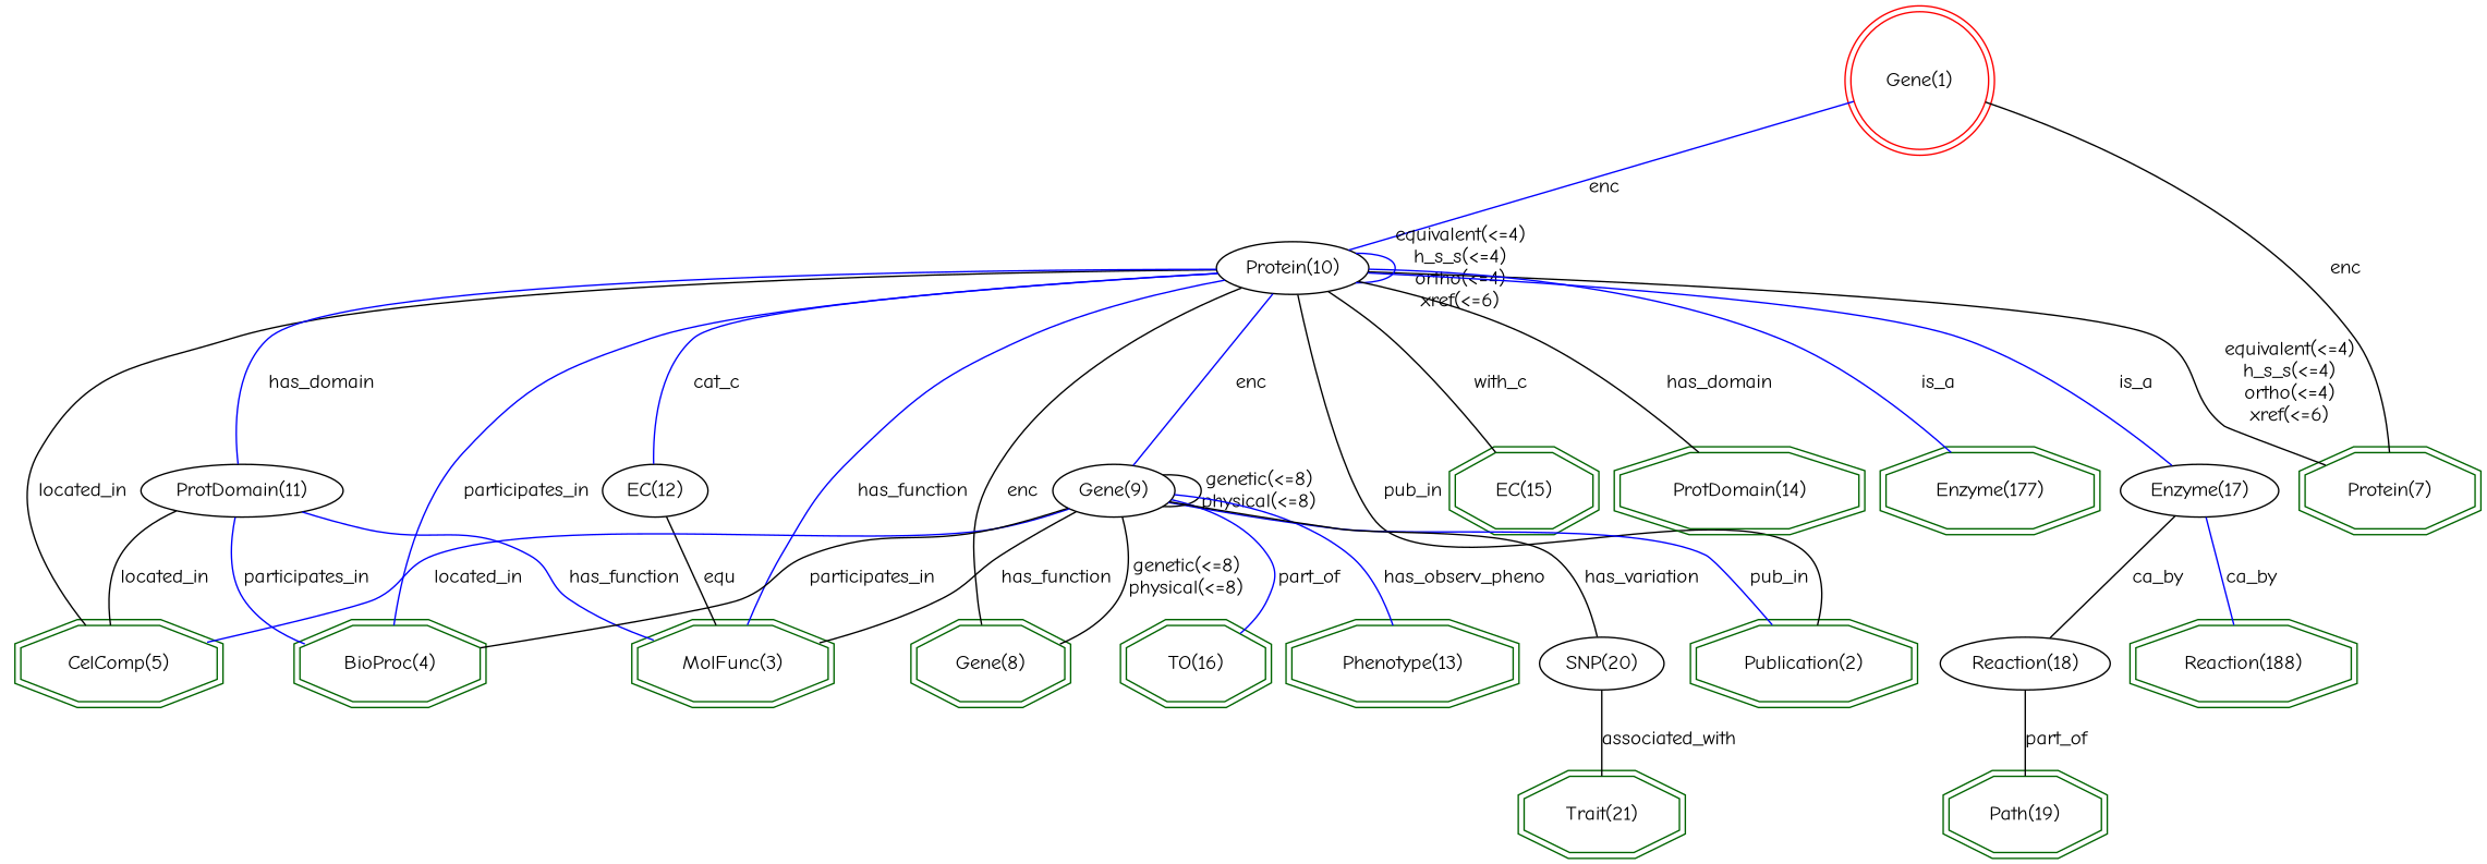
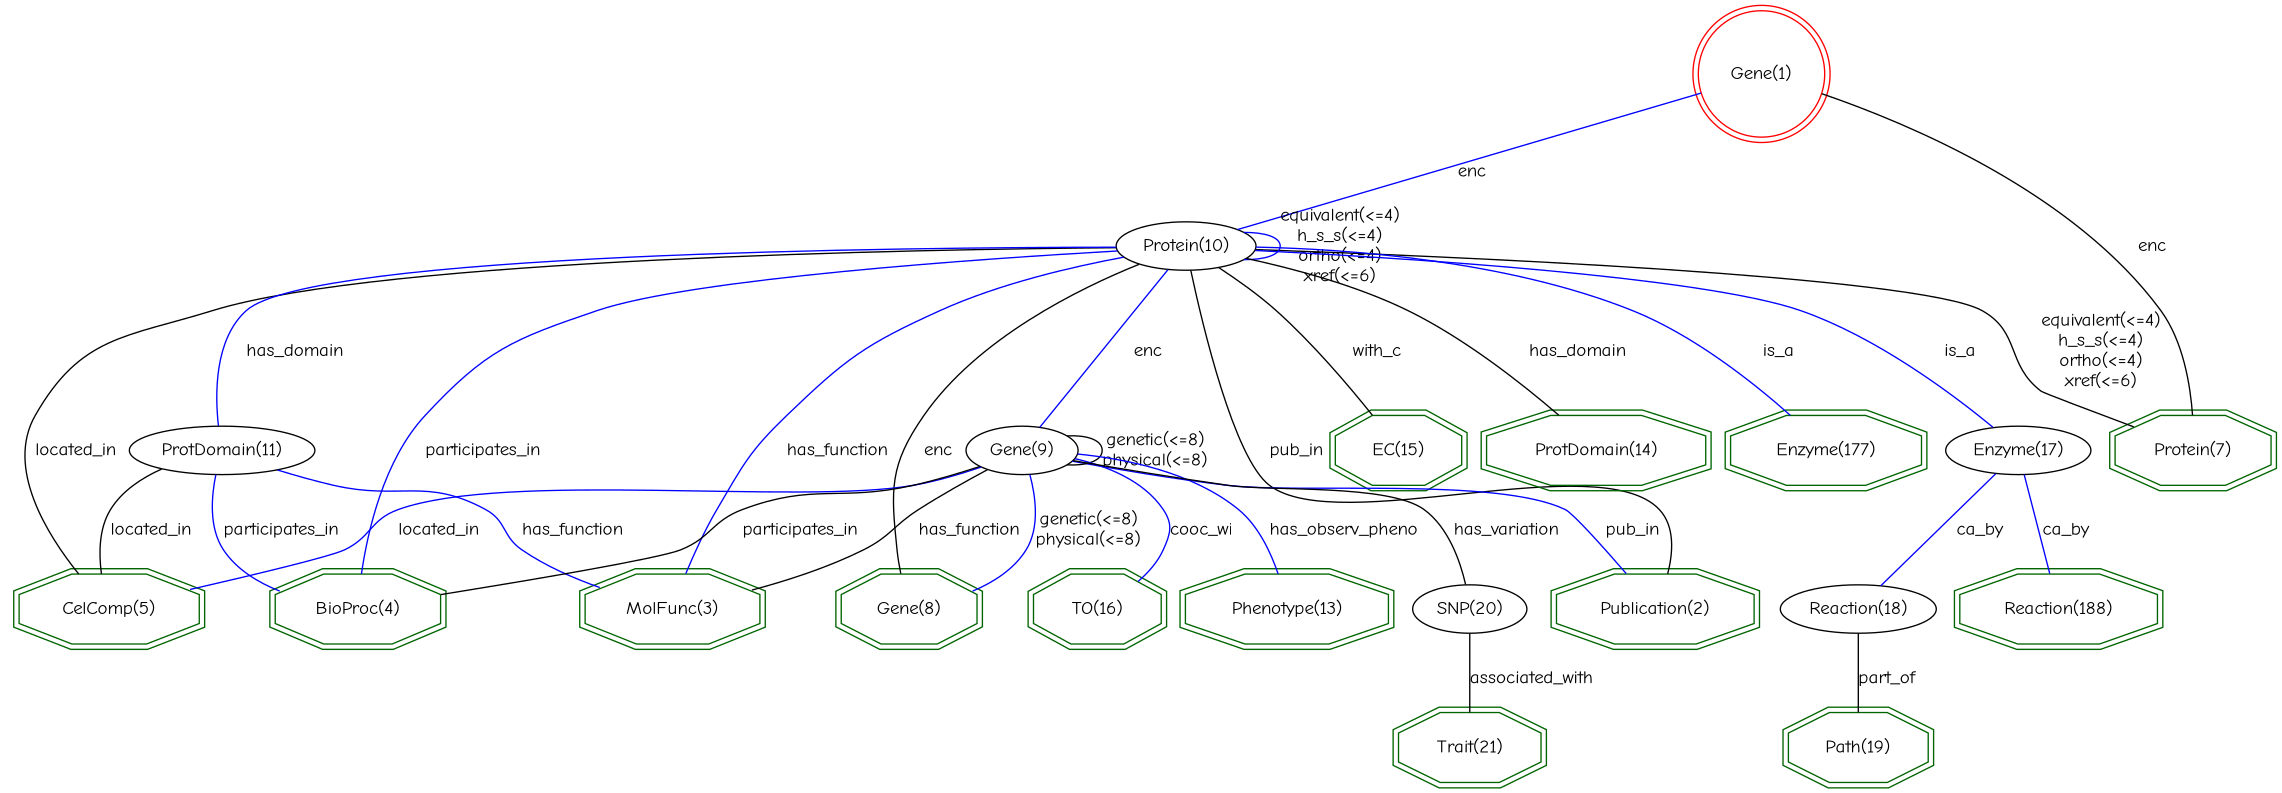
  digraph {
    fontname="Comic Neue"
    rankdir=TB
    node [color=darkgreen fontname="Comic Neue" shape=doubleoctagon]
    edge [arrowhead=none color=blue fontname="Comic Neue"]
    "MolFunc(3)" [height=0.61111 width=1.7]
    "CelComp(5)" [height=0.61111 width=1.7443]
    "BioProc(4)" [height=0.61111 width=1.5966]
    "Trait(21)" [height=0.61111 width=1.3655]
    "Gene(1)" [color=red height=1.1966 shape=doublecircle width=1.1966]
    "Protein(7)" [height=0.61111 width=1.4931]
    "Protein(10)" [height=0.5 width=1.3996 color="" shape=""]
    "EC(15)" [height=0.61111 width=1.1977]
    "Gene(8)" [height=0.61111 width=1.286]
    "Publication(2)" [height=0.61111 width=1.9362]
    "ProtDomain(14)" [height=0.61111 width=2.1578]
    "Enzyme(177)" [height=0.61111 width=1.8621]
    "ProtDomain(11)" [height=0.5 width=1.8819 color="" shape=""]
-   "EC(12)" [height=0.5 width=1.0039 color="" shape=""]
    "Gene(9)" [height=0.5 width=1.0855 color="" shape=""]
    "Enzyme(17)" [height=0.5 width=1.4949 color="" shape=""]
    "TO(16)" [height=0.61111 width=1.2077]
    "Phenotype(13)" [height=0.61111 width=1.9805]
    "SNP(20)" [height=0.5 width=1.1406 color="" shape=""]
    "Reaction(188)" [height=0.61111 width=1.9359]
    "Reaction(18)" [height=0.5 width=1.5631 color="" shape=""]
    "Path(19)" [height=0.61111 width=1.3307]
    "Gene(1)" -> "Protein(7)" [color=black label=enc]
    "Gene(1)" -> "Protein(10)" [label=enc]
    "Protein(10)" -> "MolFunc(3)" [label=has_function]
    "Protein(10)" -> "CelComp(5)" [color=black label=located_in]
    "Protein(10)" -> "BioProc(4)" [label=participates_in]
    "Protein(10)" -> "Protein(7)" [color=black label="equivalent(<=4)\nh_s_s(<=4)\northo(<=4)\nxref(<=6)"]
    "Protein(10)" -> "Protein(10)" [label="equivalent(<=4)\nh_s_s(<=4)\northo(<=4)\nxref(<=6)"]
    "Protein(10)" -> "EC(15)" [color=black label=with_c]
    "Protein(10)" -> "Gene(8)" [color=black label=enc]
    "Protein(10)" -> "Publication(2)" [color=black label=pub_in]
    "Protein(10)" -> "ProtDomain(14)" [color=black label=has_domain]
    "Protein(10)" -> "Enzyme(177)" [label=is_a]
    "Protein(10)" -> "ProtDomain(11)" [label=has_domain]
-   "Protein(10)" -> "EC(12)" [label=cat_c]
    "Protein(10)" -> "Gene(9)" [label=enc]
    "Protein(10)" -> "Enzyme(17)" [label=is_a]
    "ProtDomain(11)" -> "MolFunc(3)" [label=has_function]
    "ProtDomain(11)" -> "CelComp(5)" [color=black label=located_in]
    "ProtDomain(11)" -> "BioProc(4)" [label=participates_in]
-   "EC(12)" -> "MolFunc(3)" [color=black label=equ]
    "Gene(9)" -> "MolFunc(3)" [color=black label=has_function]
    "Gene(9)" -> "CelComp(5)" [label=located_in]
    "Gene(9)" -> "BioProc(4)" [color=black label=participates_in]
-   "Gene(9)" -> "Gene(8)" [color=black label="genetic(<=8)\nphysical(<=8)"]
+   "Gene(9)" -> "Gene(8)" [label="genetic(<=8)\nphysical(<=8)"]
    "Gene(9)" -> "Publication(2)" [label=pub_in]
    "Gene(9)" -> "Gene(9)" [color=black label="genetic(<=8)\nphysical(<=8)"]
-   "Gene(9)" -> "TO(16)" [label=part_of]
+   "Gene(9)" -> "TO(16)" [label=cooc_wi]
    "Gene(9)" -> "Phenotype(13)" [label=has_observ_pheno]
    "Gene(9)" -> "SNP(20)" [color=black label=has_variation]
    "Enzyme(17)" -> "Reaction(188)" [label=ca_by]
-   "Enzyme(17)" -> "Reaction(18)" [color=black label=ca_by]
+   "Enzyme(17)" -> "Reaction(18)" [label=ca_by]
    "SNP(20)" -> "Trait(21)" [color=black label=associated_with]
    "Reaction(18)" -> "Path(19)" [color=black label=part_of]
  }
